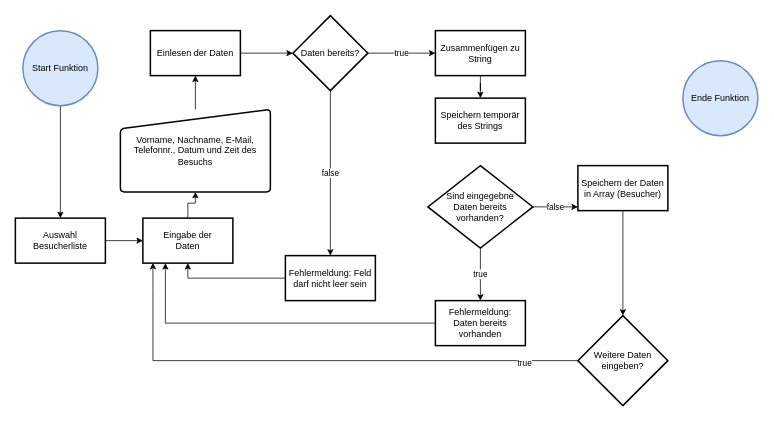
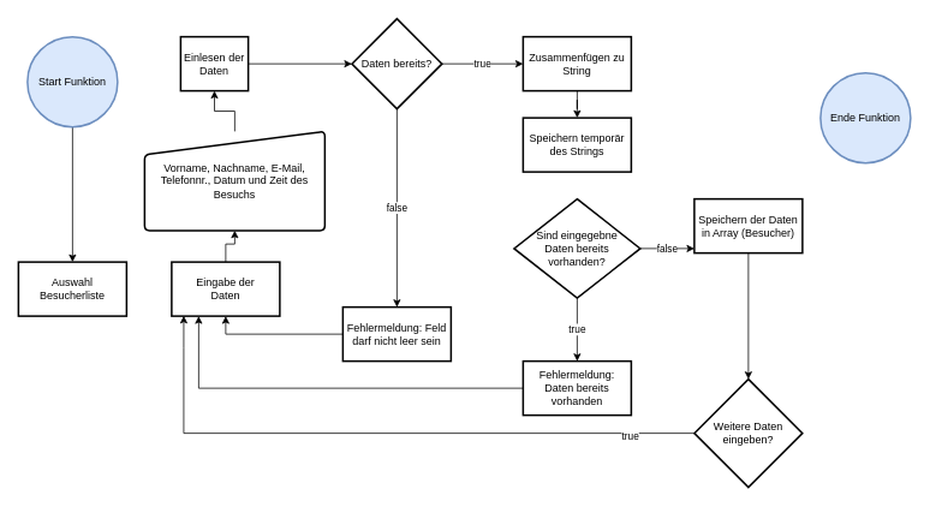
  <mxCell id="0" />
  <mxCell id="1" parent="0" />
  <mxCell id="2" value="" style="edgeStyle=orthogonalEdgeStyle;rounded=0;orthogonalLoop=1;jettySize=auto;html=1;" parent="1" source="3" target="15" edge="1"><mxGeometry relative="1" as="geometry" /></mxCell>
  <mxCell id="3" value="Start Funktion" style="strokeWidth=2;html=1;shape=mxgraph.flowchart.start_2;whiteSpace=wrap;fillColor=#dae8fc;strokeColor=#6c8ebf;" parent="1" vertex="1"><mxGeometry x="30" y="40" width="100" height="100" as="geometry" /></mxCell>
  <mxCell id="4" value="" style="edgeStyle=orthogonalEdgeStyle;rounded=0;orthogonalLoop=1;jettySize=auto;html=1;" parent="1" source="5" target="8" edge="1"><mxGeometry relative="1" as="geometry" /></mxCell>
- <mxCell id="5" value="Einlesen der Daten" style="whiteSpace=wrap;html=1;strokeWidth=2;" parent="1" vertex="1"><mxGeometry x="200" y="40" width="120" height="60" as="geometry" /></mxCell>
+ <mxCell id="5" value="Einlesen der Daten" style="whiteSpace=wrap;html=1;strokeWidth=2;" parent="1" vertex="1"><mxGeometry x="200" y="40" width="75" height="60" as="geometry" /></mxCell>
  <mxCell id="6" value="true" style="edgeStyle=orthogonalEdgeStyle;rounded=0;orthogonalLoop=1;jettySize=auto;html=1;" parent="1" source="8" target="17" edge="1"><mxGeometry relative="1" as="geometry" /></mxCell>
  <mxCell id="7" value="false" style="edgeStyle=orthogonalEdgeStyle;rounded=0;orthogonalLoop=1;jettySize=auto;html=1;" parent="1" source="8" target="10" edge="1"><mxGeometry relative="1" as="geometry" /></mxCell>
  <mxCell id="8" value="Daten bereits?" style="rhombus;whiteSpace=wrap;html=1;strokeWidth=2;" parent="1" vertex="1"><mxGeometry x="390" y="20" width="100" height="100" as="geometry" /></mxCell>
  <mxCell id="9" style="edgeStyle=orthogonalEdgeStyle;rounded=0;orthogonalLoop=1;jettySize=auto;html=1;entryX=0.5;entryY=1;entryDx=0;entryDy=0;" parent="1" source="10" target="12" edge="1"><mxGeometry relative="1" as="geometry" /></mxCell>
  <mxCell id="10" value="Fehlermeldung: Feld&lt;br&gt;darf nicht leer sein" style="whiteSpace=wrap;html=1;strokeWidth=2;" parent="1" vertex="1"><mxGeometry x="380" y="340" width="120" height="60" as="geometry" /></mxCell>
  <mxCell id="11" value="" style="edgeStyle=orthogonalEdgeStyle;rounded=0;orthogonalLoop=1;jettySize=auto;html=1;" parent="1" source="12" target="21" edge="1"><mxGeometry relative="1" as="geometry" /></mxCell>
  <mxCell id="12" value="Eingabe der&lt;br&gt;Daten" style="whiteSpace=wrap;html=1;strokeWidth=2;" parent="1" vertex="1"><mxGeometry x="190" y="290" width="120" height="60" as="geometry" /></mxCell>
  <mxCell id="13" value="Ende Funktion" style="strokeWidth=2;html=1;shape=mxgraph.flowchart.start_2;whiteSpace=wrap;fillColor=#dae8fc;strokeColor=#6c8ebf;" parent="1" vertex="1"><mxGeometry x="910" y="80" width="100" height="100" as="geometry" /></mxCell>
- <mxCell id="14" value="" style="edgeStyle=orthogonalEdgeStyle;rounded=0;orthogonalLoop=1;jettySize=auto;html=1;" parent="1" source="15" target="12" edge="1"><mxGeometry relative="1" as="geometry" /></mxCell>
  <mxCell id="15" value="Auswahl Besucherliste" style="whiteSpace=wrap;html=1;strokeWidth=2;" parent="1" vertex="1"><mxGeometry x="20" y="290" width="120" height="60" as="geometry" /></mxCell>
  <mxCell id="16" value="" style="edgeStyle=orthogonalEdgeStyle;rounded=0;orthogonalLoop=1;jettySize=auto;html=1;" edge="1" parent="1" source="17" target="27"><mxGeometry relative="1" as="geometry" /></mxCell>
  <mxCell id="17" value="Zusammenfügen zu String" style="whiteSpace=wrap;html=1;strokeWidth=2;" parent="1" vertex="1"><mxGeometry x="580" y="40" width="120" height="60" as="geometry" /></mxCell>
  <mxCell id="18" value="" style="edgeStyle=orthogonalEdgeStyle;rounded=0;orthogonalLoop=1;jettySize=auto;html=1;" edge="1" parent="1" source="19" target="30"><mxGeometry relative="1" as="geometry" /></mxCell>
  <mxCell id="19" value="Speichern der Daten in Array (Besucher)" style="whiteSpace=wrap;html=1;strokeWidth=2;" parent="1" vertex="1"><mxGeometry x="770" y="220" width="120" height="60" as="geometry" /></mxCell>
  <mxCell id="20" value="" style="edgeStyle=orthogonalEdgeStyle;rounded=0;orthogonalLoop=1;jettySize=auto;html=1;" parent="1" source="21" target="5" edge="1"><mxGeometry relative="1" as="geometry" /></mxCell>
  <mxCell id="21" value="Vorname, Nachname, E-Mail, Telefonnr., Datum und Zeit des Besuchs" style="html=1;strokeWidth=2;shape=manualInput;whiteSpace=wrap;rounded=1;size=26;arcSize=11;" parent="1" vertex="1"><mxGeometry x="160" y="145" width="200" height="110" as="geometry" /></mxCell>
  <mxCell id="22" value="false" style="edgeStyle=orthogonalEdgeStyle;rounded=0;orthogonalLoop=1;jettySize=auto;html=1;" parent="1" source="24" target="19" edge="1"><mxGeometry relative="1" as="geometry"><Array as="points"><mxPoint x="700" y="245" /><mxPoint x="700" y="245" /></Array></mxGeometry></mxCell>
  <mxCell id="23" value="true" style="edgeStyle=orthogonalEdgeStyle;rounded=0;orthogonalLoop=1;jettySize=auto;html=1;" parent="1" source="24" target="26" edge="1"><mxGeometry relative="1" as="geometry" /></mxCell>
  <mxCell id="24" value="Sind eingegebne&lt;br&gt;Daten bereits vorhanden?" style="rhombus;whiteSpace=wrap;html=1;strokeWidth=2;" parent="1" vertex="1"><mxGeometry x="570" y="220" width="140" height="110" as="geometry" /></mxCell>
  <mxCell id="25" style="edgeStyle=orthogonalEdgeStyle;rounded=0;orthogonalLoop=1;jettySize=auto;html=1;entryX=0.25;entryY=1;entryDx=0;entryDy=0;" parent="1" source="26" target="12" edge="1"><mxGeometry relative="1" as="geometry" /></mxCell>
  <mxCell id="26" value="Fehlermeldung: Daten bereits vorhanden" style="whiteSpace=wrap;html=1;strokeWidth=2;" parent="1" vertex="1"><mxGeometry x="580" y="400" width="120" height="60" as="geometry" /></mxCell>
  <mxCell id="27" value="Speichern temporär des Strings" style="whiteSpace=wrap;html=1;strokeWidth=2;" vertex="1" parent="1"><mxGeometry x="580" y="130" width="120" height="60" as="geometry" /></mxCell>
  <mxCell id="28" style="edgeStyle=orthogonalEdgeStyle;rounded=0;orthogonalLoop=1;jettySize=auto;html=1;entryX=0.112;entryY=0.993;entryDx=0;entryDy=0;entryPerimeter=0;" edge="1" parent="1" source="30" target="12"><mxGeometry relative="1" as="geometry" /></mxCell>
  <mxCell id="29" value="true" style="edgeLabel;html=1;align=center;verticalAlign=middle;resizable=0;points=[];" vertex="1" connectable="0" parent="28"><mxGeometry x="-0.793" y="2" relative="1" as="geometry"><mxPoint as="offset" /></mxGeometry></mxCell>
  <mxCell id="30" value="Weitere Daten eingeben?" style="rhombus;whiteSpace=wrap;html=1;strokeWidth=2;" vertex="1" parent="1"><mxGeometry x="770" y="420" width="120" height="120" as="geometry" /></mxCell>
